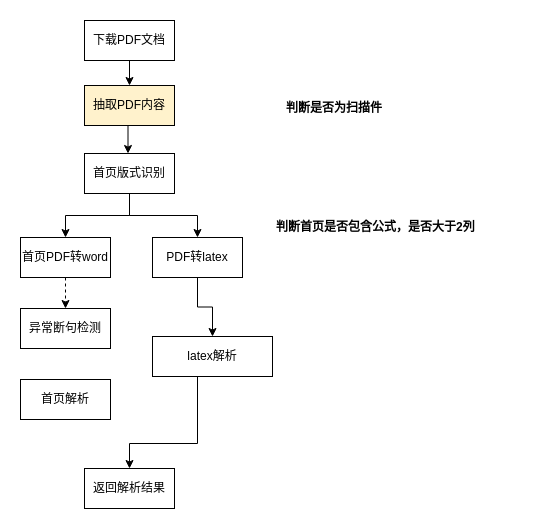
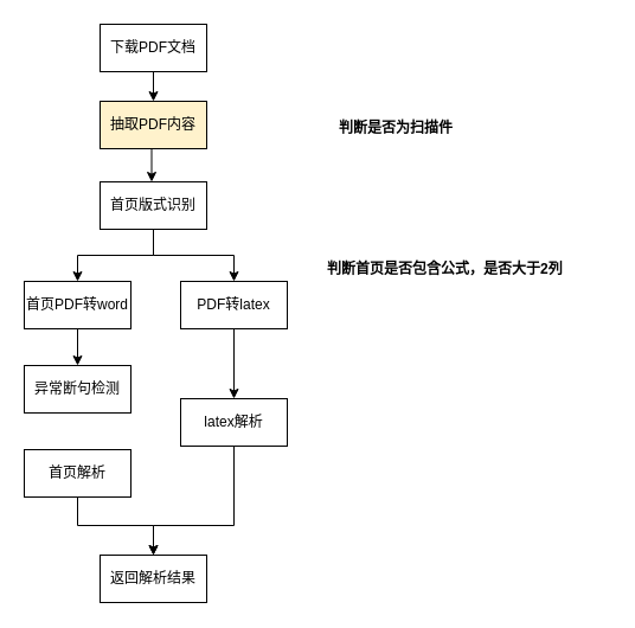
  <mxCell id="0" />
  <mxCell id="1" parent="0" />
  <mxCell id="2" value="" style="edgeStyle=orthogonalEdgeStyle;rounded=0;orthogonalLoop=1;jettySize=auto;html=1;" edge="1" parent="1" source="3" target="5"><mxGeometry relative="1" as="geometry" /></mxCell>
  <mxCell id="3" value="下载PDF文档" style="rounded=0;whiteSpace=wrap;html=1;" vertex="1" parent="1"><mxGeometry x="84" y="20" width="90" height="40" as="geometry" /></mxCell>
  <mxCell id="4" style="edgeStyle=orthogonalEdgeStyle;rounded=0;orthogonalLoop=1;jettySize=auto;html=1;exitX=0.5;exitY=1;exitDx=0;exitDy=0;entryX=0.5;entryY=0;entryDx=0;entryDy=0;" edge="1" parent="1" source="5"><mxGeometry relative="1" as="geometry"><mxPoint x="127.5" y="153" as="targetPoint" /></mxGeometry></mxCell>
  <mxCell id="5" value="抽取PDF内容" style="rounded=0;whiteSpace=wrap;html=1;fillColor=#fff2cc;" vertex="1" parent="1"><mxGeometry x="84" y="85" width="90" height="40" as="geometry" /></mxCell>
  <mxCell id="6" style="edgeStyle=orthogonalEdgeStyle;rounded=0;orthogonalLoop=1;jettySize=auto;html=1;entryX=0.5;entryY=0;entryDx=0;entryDy=0;" edge="1" parent="1" source="8" target="10"><mxGeometry relative="1" as="geometry" /></mxCell>
  <mxCell id="7" style="edgeStyle=orthogonalEdgeStyle;rounded=0;orthogonalLoop=1;jettySize=auto;html=1;exitX=0.5;exitY=1;exitDx=0;exitDy=0;entryX=0.5;entryY=0;entryDx=0;entryDy=0;" edge="1" parent="1" source="8" target="12"><mxGeometry relative="1" as="geometry" /></mxCell>
  <mxCell id="8" value="首页版式识别" style="rounded=0;whiteSpace=wrap;html=1;" vertex="1" parent="1"><mxGeometry x="84" y="153" width="90" height="40" as="geometry" /></mxCell>
- <mxCell id="9" style="edgeStyle=orthogonalEdgeStyle;rounded=0;orthogonalLoop=1;jettySize=auto;html=1;exitX=0.5;exitY=1;exitDx=0;exitDy=0;entryX=0.5;entryY=0;entryDx=0;entryDy=0;dashed=1;" edge="1" parent="1" source="10" target="20"><mxGeometry relative="1" as="geometry" /></mxCell>
+ <mxCell id="9" style="edgeStyle=orthogonalEdgeStyle;rounded=0;orthogonalLoop=1;jettySize=auto;html=1;exitX=0.5;exitY=1;exitDx=0;exitDy=0;entryX=0.5;entryY=0;entryDx=0;entryDy=0;" edge="1" parent="1" source="10" target="20"><mxGeometry relative="1" as="geometry" /></mxCell>
  <mxCell id="10" value="首页PDF转word" style="rounded=0;whiteSpace=wrap;html=1;" vertex="1" parent="1"><mxGeometry x="20" y="237" width="90" height="40" as="geometry" /></mxCell>
  <mxCell id="11" style="edgeStyle=orthogonalEdgeStyle;rounded=0;orthogonalLoop=1;jettySize=auto;html=1;exitX=0.5;exitY=1;exitDx=0;exitDy=0;entryX=0.5;entryY=0;entryDx=0;entryDy=0;" edge="1" parent="1" source="12" target="18"><mxGeometry relative="1" as="geometry" /></mxCell>
  <mxCell id="12" value="PDF转latex" style="rounded=0;whiteSpace=wrap;html=1;" vertex="1" parent="1"><mxGeometry x="152" y="237" width="90" height="40" as="geometry" /></mxCell>
  <mxCell id="13" value="&lt;h1 style=&quot;margin-top: 0px; line-height: 100%;&quot;&gt;&lt;font style=&quot;font-size: 12px;&quot;&gt;判断是否为扫描件&lt;/font&gt;&lt;/h1&gt;" style="text;html=1;whiteSpace=wrap;overflow=hidden;rounded=0;" vertex="1" parent="1"><mxGeometry x="284" y="85" width="230" height="28" as="geometry" /></mxCell>
  <mxCell id="14" value="&lt;h1 style=&quot;margin-top: 0px; line-height: 100%;&quot;&gt;&lt;font style=&quot;font-size: 12px;&quot;&gt;判断首页是否包含公式，是否大于2列&lt;/font&gt;&lt;/h1&gt;" style="text;html=1;whiteSpace=wrap;overflow=hidden;rounded=0;" vertex="1" parent="1"><mxGeometry x="274" y="204" width="230" height="28" as="geometry" /></mxCell>
+ <mxCell id="15" style="edgeStyle=orthogonalEdgeStyle;rounded=0;orthogonalLoop=1;jettySize=auto;html=1;exitX=0.5;exitY=1;exitDx=0;exitDy=0;entryX=0.5;entryY=0;entryDx=0;entryDy=0;" edge="1" parent="1" source="16" target="19"><mxGeometry relative="1" as="geometry"><Array as="points"><mxPoint x="65" y="443" /><mxPoint x="129" y="443" /></Array></mxGeometry></mxCell>
  <mxCell id="16" value="首页解析" style="rounded=0;whiteSpace=wrap;html=1;" vertex="1" parent="1"><mxGeometry x="20" y="379" width="90" height="40" as="geometry" /></mxCell>
  <mxCell id="17" style="edgeStyle=orthogonalEdgeStyle;rounded=0;orthogonalLoop=1;jettySize=auto;html=1;exitX=0.5;exitY=1;exitDx=0;exitDy=0;" edge="1" parent="1" source="18" target="19"><mxGeometry relative="1" as="geometry"><Array as="points"><mxPoint x="197" y="443" /><mxPoint x="129" y="443" /></Array></mxGeometry></mxCell>
- <mxCell id="18" value="latex解析" style="rounded=0;whiteSpace=wrap;html=1;" vertex="1" parent="1"><mxGeometry x="152" y="336" width="120" height="40" as="geometry" /></mxCell>
+ <mxCell id="18" value="latex解析" style="rounded=0;whiteSpace=wrap;html=1;" vertex="1" parent="1"><mxGeometry x="152" y="336" width="90" height="40" as="geometry" /></mxCell>
  <mxCell id="19" value="返回解析结果" style="rounded=0;whiteSpace=wrap;html=1;" vertex="1" parent="1"><mxGeometry x="84" y="468" width="90" height="40" as="geometry" /></mxCell>
  <mxCell id="20" value="异常断句检测" style="rounded=0;whiteSpace=wrap;html=1;" vertex="1" parent="1"><mxGeometry x="20" y="308" width="90" height="40" as="geometry" /></mxCell>
